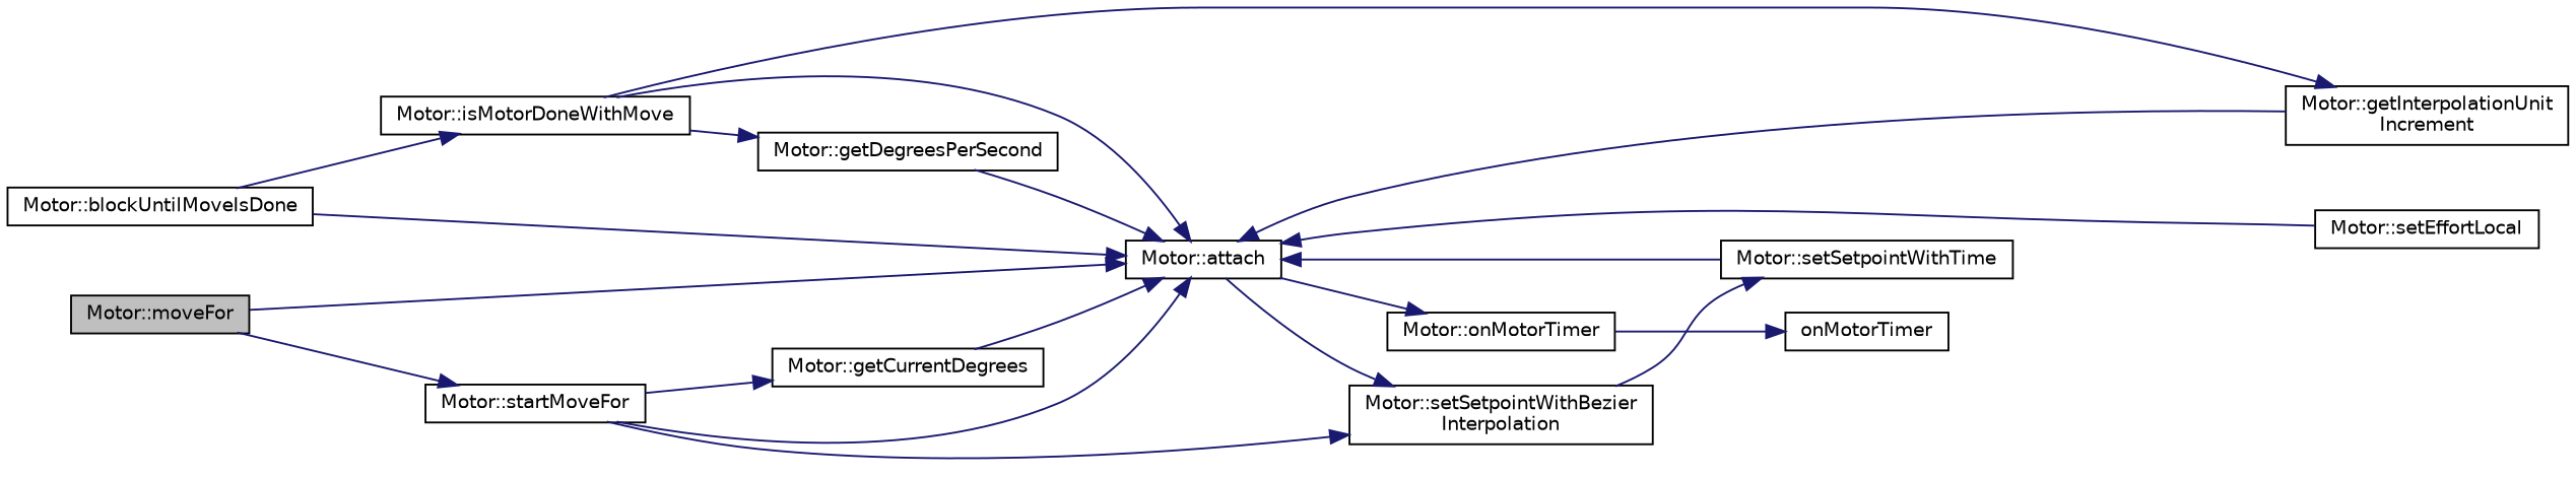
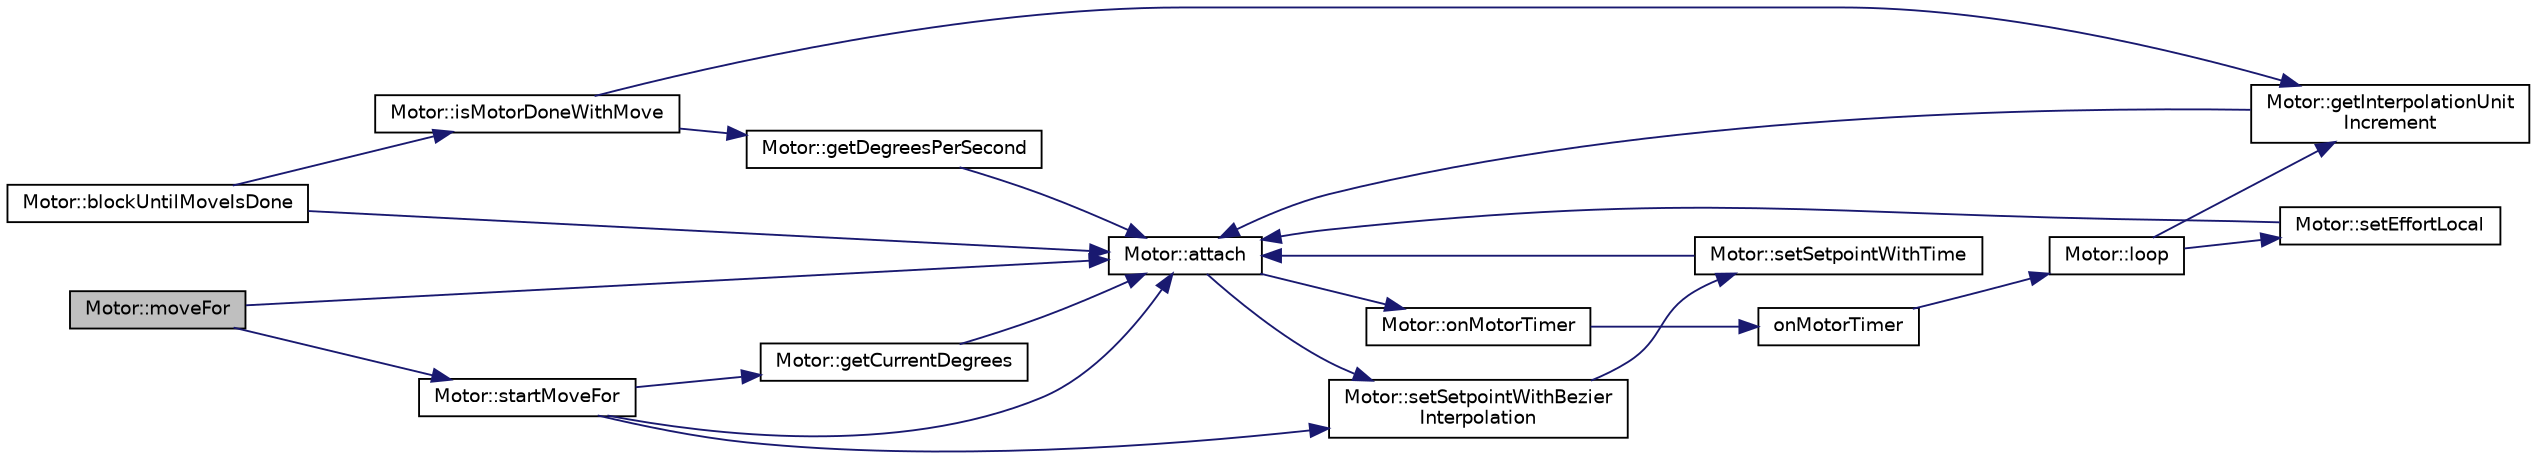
  digraph {
    rankdir=LR
    node [color=black fillcolor=white fontname=Helvetica fontsize=10 shape=record style=filled]
    edge [color=midnightblue fontname=Helvetica fontsize=10 labelfontname=Helvetica labelfontsize=10 style=solid]
    n1 [fillcolor=grey75 fontcolor=black height=0.2 label="Motor::moveFor" width=0.4]
    n2 [height=0.2 label="Motor::attach" width=0.4]
    n3 [height=0.2 label="Motor::startMoveFor" width=0.4]
    n4 [height=0.2 label="Motor::onMotorTimer" width=0.4]
    n5 [height=0.2 label="Motor::setSetpointWithBezier\lInterpolation" width=0.4]
    n6 [height=0.2 label="Motor::blockUntilMoveIsDone" width=0.4]
    n7 [height=0.2 label="Motor::isMotorDoneWithMove" width=0.4]
    n8 [height=0.2 label="Motor::getCurrentDegrees" width=0.4]
    n9 [height=0.2 label=onMotorTimer width=0.4]
+   n10 [height=0.2 label="Motor::loop" width=0.4]
    n11 [height=0.2 label="Motor::getInterpolationUnit\lIncrement" width=0.4]
    n12 [height=0.2 label="Motor::setEffortLocal" width=0.4]
    n13 [height=0.2 label="Motor::getDegreesPerSecond" width=0.4]
    n14 [height=0.2 label="Motor::setSetpointWithTime" width=0.4]
    n1 -> n2
    n1 -> n3
    n2 -> n4
    n2 -> n5
    n3 -> n2
    n3 -> n5
    n3 -> n8
    n4 -> n9
    n5 -> n14
    n6 -> n2
    n6 -> n7
-   n7 -> n2
    n7 -> n11
    n7 -> n13
    n8 -> n2
+   n9 -> n10
+   n10 -> n11
+   n10 -> n12
    n11 -> n2
    n12 -> n2
    n13 -> n2
    n14 -> n2
  }
